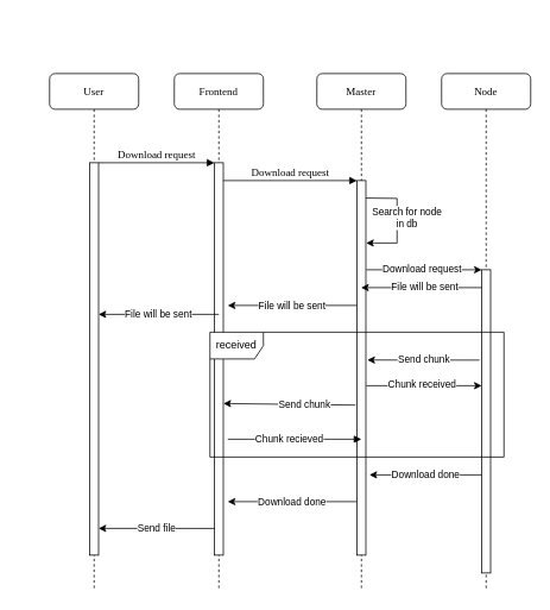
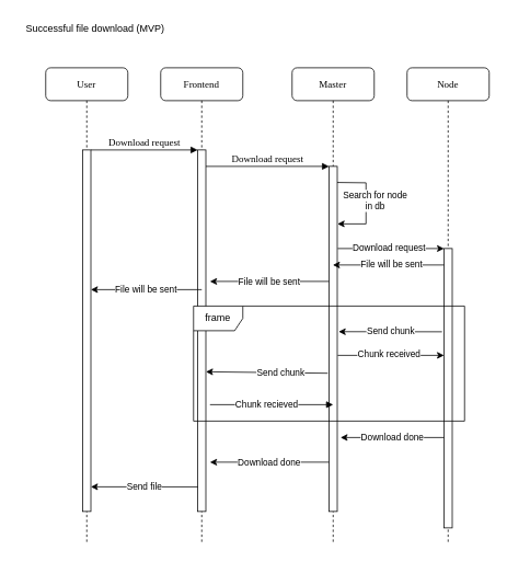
  <mxCell id="0" />
  <mxCell id="1" parent="0" />
  <mxCell id="2" value="Frontend" style="shape=umlLifeline;perimeter=lifelinePerimeter;whiteSpace=wrap;html=1;container=1;collapsible=0;recursiveResize=0;outlineConnect=0;rounded=1;shadow=0;comic=0;labelBackgroundColor=none;strokeWidth=1;fontFamily=Verdana;fontSize=12;align=center;" parent="1" vertex="1"><mxGeometry x="195" y="82" width="100" height="580" as="geometry" /></mxCell>
  <mxCell id="3" value="" style="html=1;points=[];perimeter=orthogonalPerimeter;rounded=0;shadow=0;comic=0;labelBackgroundColor=none;strokeWidth=1;fontFamily=Verdana;fontSize=12;align=center;" parent="2" vertex="1"><mxGeometry x="45" y="100" width="10" height="440" as="geometry" /></mxCell>
  <mxCell id="4" value="Send file" style="endArrow=classic;html=1;rounded=0;exitX=0.045;exitY=0.932;exitDx=0;exitDy=0;exitPerimeter=0;" edge="1" parent="2" source="3"><mxGeometry width="50" height="50" relative="1" as="geometry"><mxPoint x="40" y="510" as="sourcePoint" /><mxPoint x="-85" y="510" as="targetPoint" /></mxGeometry></mxCell>
  <mxCell id="5" value="Master" style="shape=umlLifeline;perimeter=lifelinePerimeter;whiteSpace=wrap;html=1;container=1;collapsible=0;recursiveResize=0;outlineConnect=0;rounded=1;shadow=0;comic=0;labelBackgroundColor=none;strokeWidth=1;fontFamily=Verdana;fontSize=12;align=center;" parent="1" vertex="1"><mxGeometry x="355" y="82" width="100" height="580" as="geometry" /></mxCell>
  <mxCell id="6" value="" style="html=1;points=[];perimeter=orthogonalPerimeter;rounded=0;shadow=0;comic=0;labelBackgroundColor=none;strokeWidth=1;fontFamily=Verdana;fontSize=12;align=center;" parent="5" vertex="1"><mxGeometry x="45" y="120" width="10" height="420" as="geometry" /></mxCell>
  <mxCell id="7" value="File will be sent" style="endArrow=classic;html=1;rounded=0;" edge="1" parent="5"><mxGeometry width="50" height="50" relative="1" as="geometry"><mxPoint x="45.0" y="260" as="sourcePoint" /><mxPoint x="-100" y="260" as="targetPoint" /></mxGeometry></mxCell>
  <mxCell id="8" value="Download done" style="endArrow=classic;html=1;rounded=0;" edge="1" parent="5"><mxGeometry width="50" height="50" relative="1" as="geometry"><mxPoint x="45.0" y="480" as="sourcePoint" /><mxPoint x="-100" y="480" as="targetPoint" /></mxGeometry></mxCell>
  <mxCell id="9" value="Node" style="shape=umlLifeline;perimeter=lifelinePerimeter;whiteSpace=wrap;html=1;container=1;collapsible=0;recursiveResize=0;outlineConnect=0;rounded=1;shadow=0;comic=0;labelBackgroundColor=none;strokeWidth=1;fontFamily=Verdana;fontSize=12;align=center;" parent="1" vertex="1"><mxGeometry x="495" y="82" width="100" height="580" as="geometry" /></mxCell>
  <mxCell id="10" value="" style="html=1;points=[];perimeter=orthogonalPerimeter;rounded=0;shadow=0;comic=0;labelBackgroundColor=none;strokeWidth=1;fontFamily=Verdana;fontSize=12;align=center;" vertex="1" parent="9"><mxGeometry x="45" y="220" width="10" height="340" as="geometry" /></mxCell>
- <mxCell id="11" value="received" style="shape=umlFrame;whiteSpace=wrap;html=1;pointerEvents=0;" vertex="1" parent="9"><mxGeometry x="-260" y="290" width="330" height="140" as="geometry" /></mxCell>
+ <mxCell id="11" value="frame" style="shape=umlFrame;whiteSpace=wrap;html=1;pointerEvents=0;" vertex="1" parent="9"><mxGeometry x="-260" y="290" width="330" height="140" as="geometry" /></mxCell>
  <mxCell id="12" value="" style="endArrow=classic;html=1;rounded=0;" edge="1" parent="9"><mxGeometry width="50" height="50" relative="1" as="geometry"><mxPoint x="45" y="240" as="sourcePoint" /><mxPoint x="-90.333" y="240.0" as="targetPoint" /></mxGeometry></mxCell>
  <mxCell id="13" value="File will be sent" style="edgeLabel;html=1;align=center;verticalAlign=middle;resizable=0;points=[];" vertex="1" connectable="0" parent="12"><mxGeometry x="-0.039" y="-2" relative="1" as="geometry"><mxPoint as="offset" /></mxGeometry></mxCell>
  <mxCell id="14" value="" style="endArrow=classic;html=1;rounded=0;" edge="1" parent="9"><mxGeometry width="50" height="50" relative="1" as="geometry"><mxPoint x="-84.5" y="220" as="sourcePoint" /><mxPoint x="45.0" y="220" as="targetPoint" /></mxGeometry></mxCell>
  <mxCell id="15" value="Download request" style="edgeLabel;html=1;align=center;verticalAlign=middle;resizable=0;points=[];" vertex="1" connectable="0" parent="14"><mxGeometry x="-0.048" y="2" relative="1" as="geometry"><mxPoint as="offset" /></mxGeometry></mxCell>
  <mxCell id="16" value="" style="endArrow=classic;html=1;rounded=0;" edge="1" parent="9"><mxGeometry width="50" height="50" relative="1" as="geometry"><mxPoint x="-84.5" y="350" as="sourcePoint" /><mxPoint x="45.0" y="350" as="targetPoint" /></mxGeometry></mxCell>
  <mxCell id="17" value="Chunk received" style="edgeLabel;html=1;align=center;verticalAlign=middle;resizable=0;points=[];" vertex="1" connectable="0" parent="16"><mxGeometry x="-0.048" y="2" relative="1" as="geometry"><mxPoint as="offset" /></mxGeometry></mxCell>
  <mxCell id="18" value="" style="html=1;verticalAlign=bottom;endArrow=block;entryX=0;entryY=0;labelBackgroundColor=none;fontFamily=Verdana;fontSize=12;edgeStyle=elbowEdgeStyle;elbow=vertical;" edge="1" parent="9"><mxGeometry relative="1" as="geometry"><mxPoint x="-240" y="410" as="sourcePoint" /><mxPoint x="-90" y="410" as="targetPoint" /><mxPoint as="offset" /></mxGeometry></mxCell>
  <mxCell id="19" value="Chunk recieved" style="edgeLabel;html=1;align=center;verticalAlign=middle;resizable=0;points=[];" vertex="1" connectable="0" parent="18"><mxGeometry x="-0.1" y="1" relative="1" as="geometry"><mxPoint as="offset" /></mxGeometry></mxCell>
  <mxCell id="20" value="Download done" style="endArrow=classic;html=1;rounded=0;entryX=1.169;entryY=0.479;entryDx=0;entryDy=0;entryPerimeter=0;exitX=-0.245;exitY=0.298;exitDx=0;exitDy=0;exitPerimeter=0;" edge="1" parent="9"><mxGeometry width="50" height="50" relative="1" as="geometry"><mxPoint x="45" y="450" as="sourcePoint" /><mxPoint x="-81" y="450" as="targetPoint" /></mxGeometry></mxCell>
  <mxCell id="21" value="User" style="shape=umlLifeline;perimeter=lifelinePerimeter;whiteSpace=wrap;html=1;container=1;collapsible=0;recursiveResize=0;outlineConnect=0;rounded=1;shadow=0;comic=0;labelBackgroundColor=none;strokeWidth=1;fontFamily=Verdana;fontSize=12;align=center;" parent="1" vertex="1"><mxGeometry x="55" y="82" width="100" height="580" as="geometry" /></mxCell>
  <mxCell id="22" value="" style="html=1;points=[];perimeter=orthogonalPerimeter;rounded=0;shadow=0;comic=0;labelBackgroundColor=none;strokeWidth=1;fontFamily=Verdana;fontSize=12;align=center;" parent="21" vertex="1"><mxGeometry x="45" y="100" width="10" height="440" as="geometry" /></mxCell>
  <mxCell id="23" value="File will be sent" style="endArrow=classic;html=1;rounded=0;" edge="1" parent="21"><mxGeometry width="50" height="50" relative="1" as="geometry"><mxPoint x="190" y="270" as="sourcePoint" /><mxPoint x="55" y="270" as="targetPoint" /></mxGeometry></mxCell>
  <mxCell id="24" value="Download request" style="html=1;verticalAlign=bottom;endArrow=block;entryX=0;entryY=0;labelBackgroundColor=none;fontFamily=Verdana;fontSize=12;edgeStyle=elbowEdgeStyle;elbow=vertical;" parent="1" source="22" target="3" edge="1"><mxGeometry relative="1" as="geometry"><mxPoint x="175" y="192" as="sourcePoint" /><mxPoint as="offset" /></mxGeometry></mxCell>
  <mxCell id="25" value="Download request" style="html=1;verticalAlign=bottom;endArrow=block;entryX=0;entryY=0;labelBackgroundColor=none;fontFamily=Verdana;fontSize=12;edgeStyle=elbowEdgeStyle;elbow=vertical;" parent="1" source="3" target="6" edge="1"><mxGeometry relative="1" as="geometry"><mxPoint x="325" y="202" as="sourcePoint" /><mxPoint as="offset" /></mxGeometry></mxCell>
  <mxCell id="26" value="" style="endArrow=classic;html=1;rounded=0;exitX=0.967;exitY=0.098;exitDx=0;exitDy=0;exitPerimeter=0;" edge="1" parent="1"><mxGeometry width="50" height="50" relative="1" as="geometry"><mxPoint x="410" y="221.6" as="sourcePoint" /><mxPoint x="410.33" y="272" as="targetPoint" /><Array as="points"><mxPoint x="445" y="222" /><mxPoint x="445" y="252" /><mxPoint x="445" y="272" /></Array></mxGeometry></mxCell>
  <mxCell id="27" value="Search for node&lt;div&gt;in db&lt;/div&gt;" style="edgeLabel;html=1;align=center;verticalAlign=middle;resizable=0;points=[];" vertex="1" connectable="0" parent="26"><mxGeometry x="-0.045" y="-1" relative="1" as="geometry"><mxPoint x="11" as="offset" /></mxGeometry></mxCell>
  <mxCell id="28" value="Send chunk" style="endArrow=classic;html=1;rounded=0;entryX=1.169;entryY=0.479;entryDx=0;entryDy=0;entryPerimeter=0;exitX=-0.245;exitY=0.298;exitDx=0;exitDy=0;exitPerimeter=0;" edge="1" parent="1" source="10" target="6"><mxGeometry width="50" height="50" relative="1" as="geometry"><mxPoint x="445" y="442" as="sourcePoint" /><mxPoint x="495" y="392" as="targetPoint" /></mxGeometry></mxCell>
  <mxCell id="29" value="" style="endArrow=classic;html=1;rounded=0;entryX=1.01;entryY=0.597;entryDx=0;entryDy=0;entryPerimeter=0;exitX=-0.162;exitY=0.582;exitDx=0;exitDy=0;exitPerimeter=0;" edge="1" parent="1"><mxGeometry width="50" height="50" relative="1" as="geometry"><mxPoint x="398.38" y="453.76" as="sourcePoint" /><mxPoint x="250.1" y="452" as="targetPoint" /></mxGeometry></mxCell>
  <mxCell id="30" value="Send chunk" style="edgeLabel;html=1;align=center;verticalAlign=middle;resizable=0;points=[];" vertex="1" connectable="0" parent="29"><mxGeometry x="-0.218" y="-1" relative="1" as="geometry"><mxPoint as="offset" /></mxGeometry></mxCell>
+ <mxCell id="31" value="Successful file download (MVP)" style="text;html=1;align=center;verticalAlign=middle;resizable=0;points=[];autosize=1;strokeColor=none;fillColor=none;" vertex="1" parent="1"><mxGeometry x="20" y="20" width="190" height="30" as="geometry" /></mxCell>
